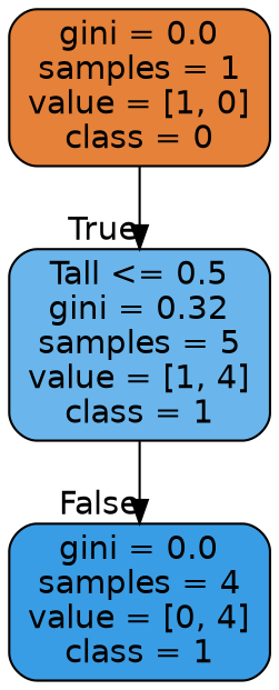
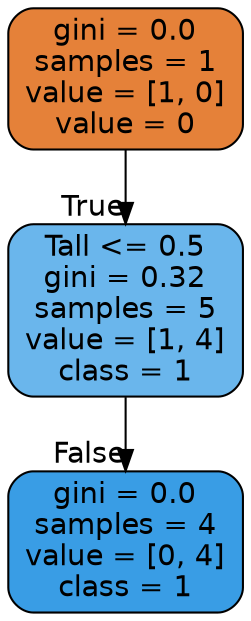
  digraph {
    node [color=black fontname=helvetica shape=box style="filled, rounded"]
    edge [fontname=helvetica labeldistance=2.5]
    n1 [fillcolor="#399de5bf" label="Tall <= 0.5\ngini = 0.32\nsamples = 5\nvalue = [1, 4]\nclass = 1"]
    n2 [fillcolor="#399de5ff" label="gini = 0.0\nsamples = 4\nvalue = [0, 4]\nclass = 1"]
-   n3 [fillcolor="#e58139ff" label="gini = 0.0\nsamples = 1\nvalue = [1, 0]\nclass = 0"]
+   n3 [fillcolor="#e58139ff" label="gini = 0.0\nsamples = 1\nvalue = [1, 0]\nvalue = 0"]
    n1 -> n2 [headlabel=False labelangle=-45]
    n3 -> n1 [headlabel=True labelangle=45]
  }
